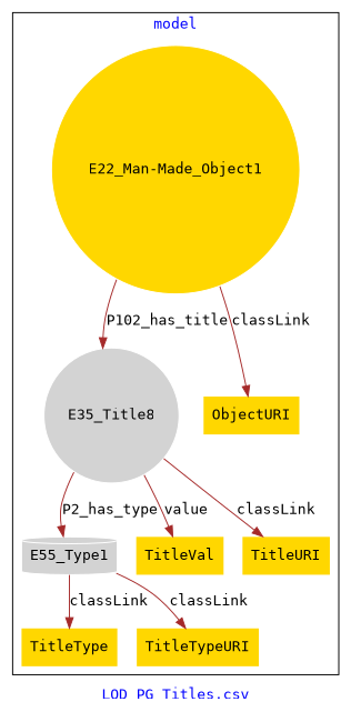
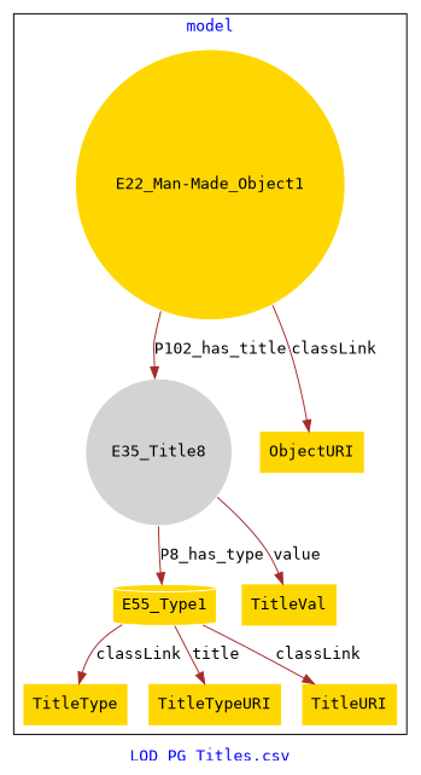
  digraph {
    fontcolor=blue
    fontname="DejaVu Sans Mono"
    label="LOD PG Titles.csv"
    remincross=true
    node [fillcolor=gold fontname="DejaVu Sans Mono" shape=plaintext style=filled]
    edge [color=brown fontcolor=black fontname="DejaVu Sans Mono"]
    n1 [color=white label="E22_Man-Made_Object1" shape=circle]
    n2 [color=white fillcolor=lightgray label=E35_Title8 shape=circle]
-   n3 [color=white fillcolor=lightgray label=E55_Type1 shape=cylinder]
+   n3 [color=white label=E55_Type1 shape=cylinder]
    n4 [label=ObjectURI]
    n5 [label=TitleType]
    n6 [label=TitleVal]
    n7 [label=TitleTypeURI]
    n8 [label=TitleURI]
    subgraph cluster_1 {
      label=model
      n1
      n2
      n3
      n4
      n5
      n6
      n7
      n8
    }
    n1 -> n2 [label=P102_has_title]
    n1 -> n4 [label=classLink]
-   n2 -> n3 [label=P2_has_type]
+   n2 -> n3 [label=P8_has_type]
    n2 -> n6 [label=value]
-   n2 -> n8 [label=classLink]
+   n3 -> n8 [label=classLink]
    n3 -> n5 [label=classLink]
-   n3 -> n7 [label=classLink]
+   n3 -> n7 [label=title]
  }
